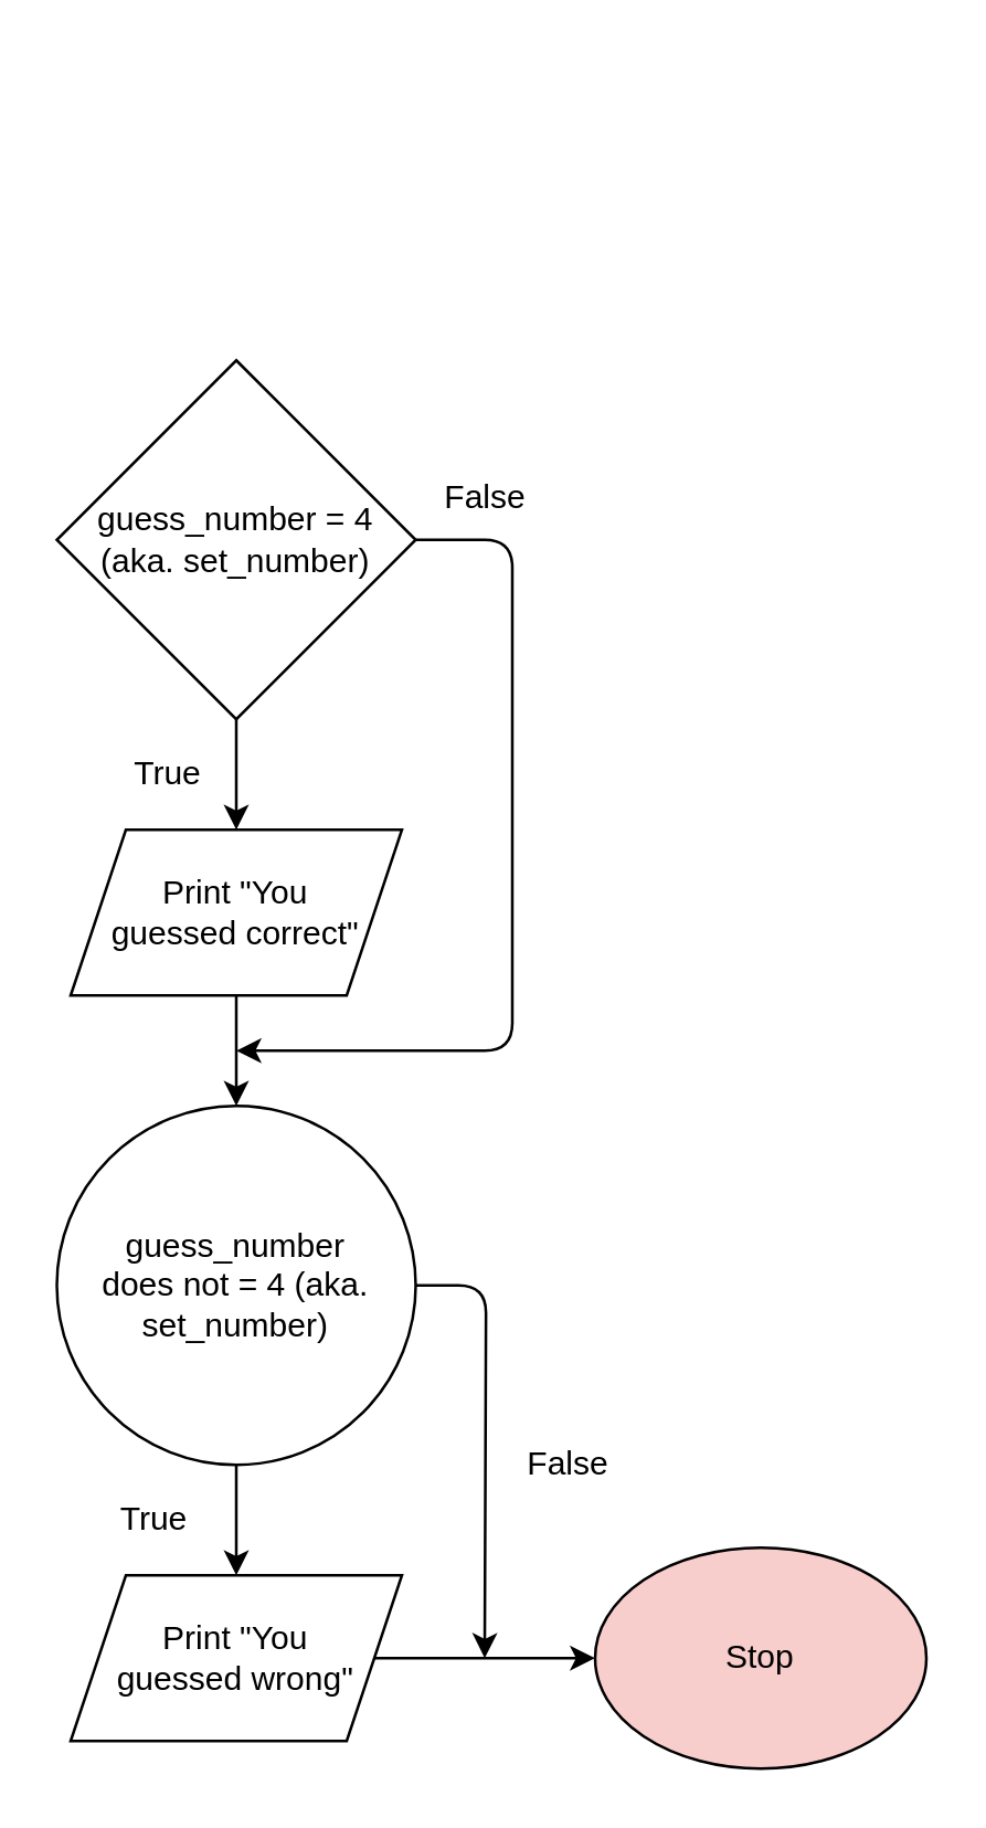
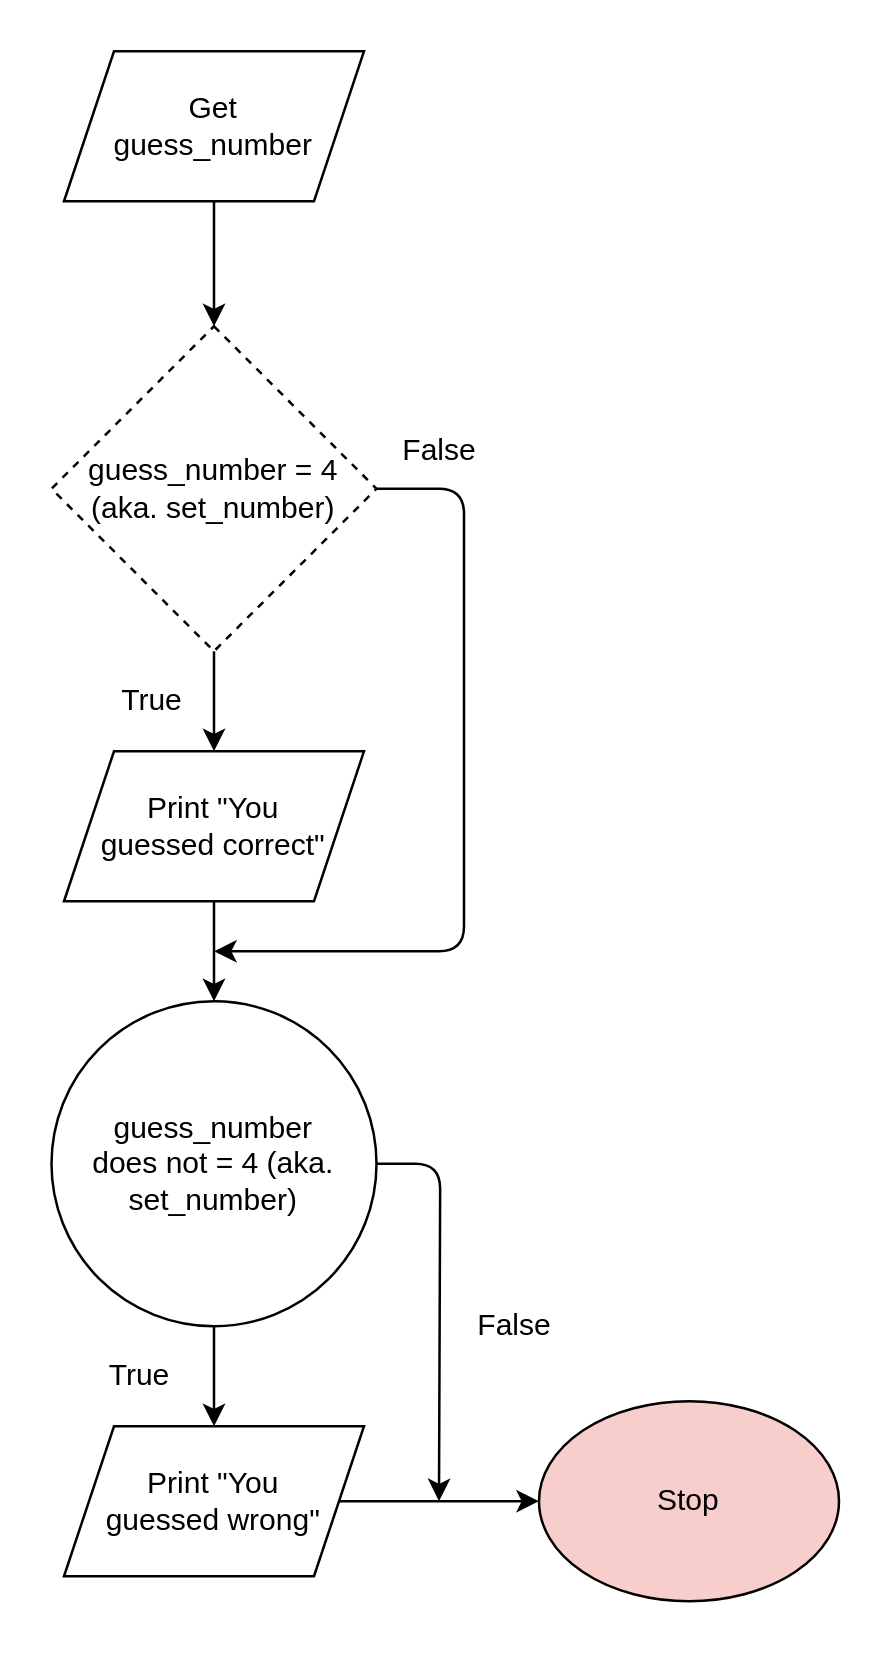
  <mxCell id="0" />
  <mxCell id="1" parent="0" />
+ <mxCell id="2" style="edgeStyle=none;html=1;entryX=0.5;entryY=0;entryDx=0;entryDy=0;" edge="1" parent="1" source="3" target="7"><mxGeometry relative="1" as="geometry" /></mxCell>
+ <mxCell id="3" value="Get &lt;br&gt;guess_number" style="shape=parallelogram;perimeter=parallelogramPerimeter;whiteSpace=wrap;html=1;fixedSize=1;" vertex="1" parent="1"><mxGeometry x="25" y="20" width="120" height="60" as="geometry" /></mxCell>
  <mxCell id="4" value="Stop" style="ellipse;whiteSpace=wrap;html=1;fillColor=#f8cecc;" vertex="1" parent="1"><mxGeometry x="215" y="560" width="120" height="80" as="geometry" /></mxCell>
  <mxCell id="5" style="edgeStyle=none;html=1;entryX=0.5;entryY=0;entryDx=0;entryDy=0;" edge="1" parent="1" source="7" target="9"><mxGeometry relative="1" as="geometry" /></mxCell>
  <mxCell id="6" style="edgeStyle=orthogonalEdgeStyle;html=1;" edge="1" parent="1" source="7"><mxGeometry relative="1" as="geometry"><mxPoint x="85" y="380" as="targetPoint" /><Array as="points"><mxPoint x="185" y="195" /><mxPoint x="185" y="380" /></Array></mxGeometry></mxCell>
- <mxCell id="7" value="guess_number = 4 (aka. set_number)" style="rhombus;whiteSpace=wrap;html=1;" vertex="1" parent="1"><mxGeometry x="20" y="130" width="130" height="130" as="geometry" /></mxCell>
+ <mxCell id="7" value="guess_number = 4 (aka. set_number)" style="rhombus;whiteSpace=wrap;html=1;dashed=1;" vertex="1" parent="1"><mxGeometry x="20" y="130" width="130" height="130" as="geometry" /></mxCell>
  <mxCell id="8" style="edgeStyle=none;html=1;entryX=0.5;entryY=0;entryDx=0;entryDy=0;" edge="1" parent="1" source="9" target="15"><mxGeometry relative="1" as="geometry" /></mxCell>
  <mxCell id="9" value="Print &quot;You &lt;br&gt;guessed correct&quot;" style="shape=parallelogram;perimeter=parallelogramPerimeter;whiteSpace=wrap;html=1;fixedSize=1;" vertex="1" parent="1"><mxGeometry x="25" y="300" width="120" height="60" as="geometry" /></mxCell>
  <mxCell id="10" style="edgeStyle=none;html=1;entryX=0;entryY=0.5;entryDx=0;entryDy=0;" edge="1" parent="1" source="11" target="4"><mxGeometry relative="1" as="geometry" /></mxCell>
  <mxCell id="11" value="Print &quot;You &lt;br&gt;guessed wrong&quot;" style="shape=parallelogram;perimeter=parallelogramPerimeter;whiteSpace=wrap;html=1;fixedSize=1;" vertex="1" parent="1"><mxGeometry x="25" y="570" width="120" height="60" as="geometry" /></mxCell>
  <mxCell id="12" value="True" style="text;html=1;align=center;verticalAlign=middle;resizable=0;points=[];autosize=1;strokeColor=none;fillColor=none;" vertex="1" parent="1"><mxGeometry x="40" y="270" width="40" height="20" as="geometry" /></mxCell>
  <mxCell id="13" style="edgeStyle=none;html=1;" edge="1" parent="1" source="15" target="11"><mxGeometry relative="1" as="geometry" /></mxCell>
  <mxCell id="14" style="edgeStyle=orthogonalEdgeStyle;html=1;" edge="1" parent="1" source="15"><mxGeometry relative="1" as="geometry"><mxPoint x="175" y="600" as="targetPoint" /></mxGeometry></mxCell>
  <mxCell id="15" value="guess_number &lt;br&gt;does not = 4 (aka. set_number)" style="ellipse;whiteSpace=wrap;html=1;" vertex="1" parent="1"><mxGeometry x="20" y="400" width="130" height="130" as="geometry" /></mxCell>
  <mxCell id="16" value="True" style="text;html=1;align=center;verticalAlign=middle;resizable=0;points=[];autosize=1;strokeColor=none;fillColor=none;" vertex="1" parent="1"><mxGeometry x="35" y="540" width="40" height="20" as="geometry" /></mxCell>
  <mxCell id="17" value="False" style="text;html=1;align=center;verticalAlign=middle;resizable=0;points=[];autosize=1;strokeColor=none;fillColor=none;" vertex="1" parent="1"><mxGeometry x="185" y="520" width="40" height="20" as="geometry" /></mxCell>
  <mxCell id="18" value="False" style="text;html=1;align=center;verticalAlign=middle;resizable=0;points=[];autosize=1;strokeColor=none;fillColor=none;" vertex="1" parent="1"><mxGeometry x="155" y="170" width="40" height="20" as="geometry" /></mxCell>
